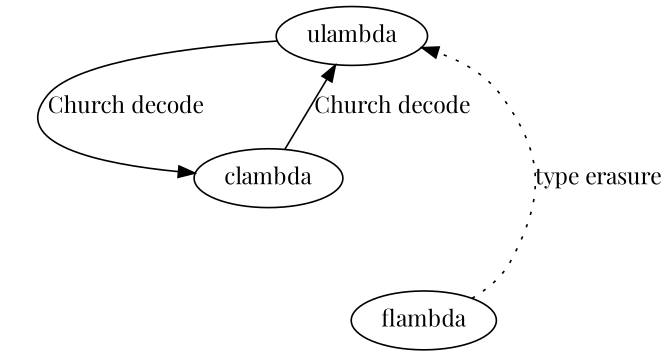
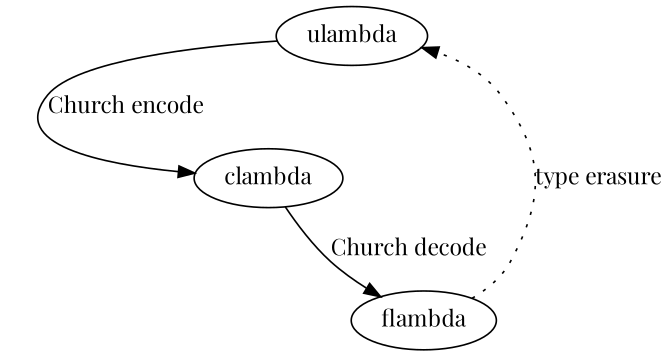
  digraph {
    fontname="Playfair Display"
    nodesep=1.0
    node [fontname="Playfair Display"]
    edge [fontname="Playfair Display"]
    ulambda
    clambda
    flambda
-   ulambda -> clambda [label="Church decode"]
-   clambda -> ulambda [label="Church decode"]
+   ulambda -> clambda [label="Church encode"]
+   clambda -> flambda [label="Church decode"]
    flambda -> ulambda [label="type erasure" style=dotted]
  }
